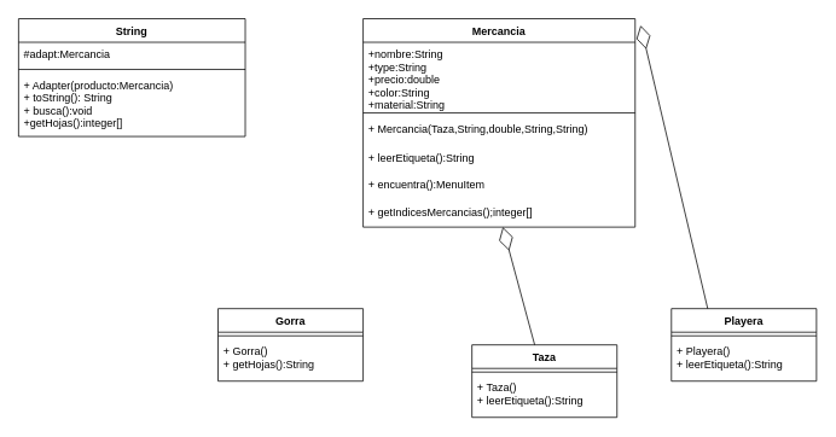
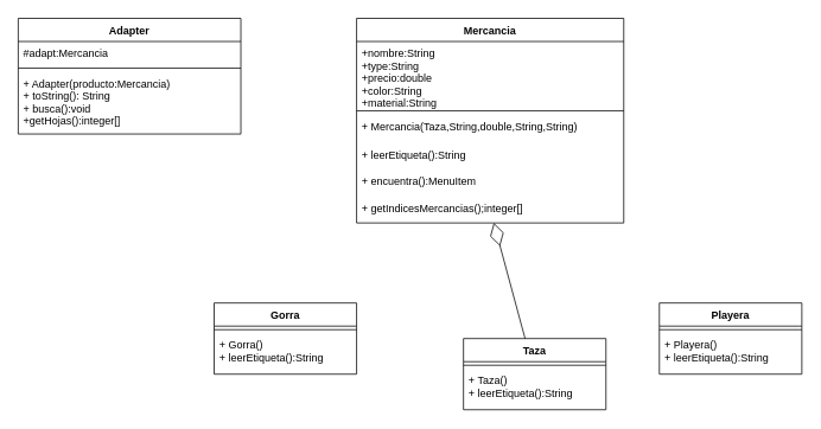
  <mxCell id="0" />
  <mxCell id="1" parent="0" />
  <mxCell id="2" value="Mercancia" style="swimlane;fontStyle=1;align=center;verticalAlign=top;childLayout=stackLayout;horizontal=1;startSize=26;horizontalStack=0;resizeParent=1;resizeParentMax=0;resizeLast=0;collapsible=1;marginBottom=0;" parent="1" vertex="1"><mxGeometry x="400" y="20" width="300" height="230" as="geometry" /></mxCell>
  <mxCell id="3" value="+nombre:String&#10;+type:String&#10;+precio:double&#10;+color:String&#10;+material:String" style="text;strokeColor=none;fillColor=none;align=left;verticalAlign=top;spacingLeft=4;spacingRight=4;overflow=hidden;rotatable=0;points=[[0,0.5],[1,0.5]];portConstraint=eastwest;" parent="2" vertex="1"><mxGeometry y="26" width="300" height="74" as="geometry" /></mxCell>
  <mxCell id="4" value="" style="line;strokeWidth=1;fillColor=none;align=left;verticalAlign=middle;spacingTop=-1;spacingLeft=3;spacingRight=3;rotatable=0;labelPosition=right;points=[];portConstraint=eastwest;" parent="2" vertex="1"><mxGeometry y="100" width="300" height="8" as="geometry" /></mxCell>
  <mxCell id="5" value="+ Mercancia(Taza,String,double,String,String)" style="text;strokeColor=none;fillColor=none;align=left;verticalAlign=top;spacingLeft=4;spacingRight=4;overflow=hidden;rotatable=0;points=[[0,0.5],[1,0.5]];portConstraint=eastwest;" parent="2" vertex="1"><mxGeometry y="108" width="300" height="32" as="geometry" /></mxCell>
  <mxCell id="6" value="+ leerEtiqueta():String" style="text;strokeColor=none;fillColor=none;align=left;verticalAlign=top;spacingLeft=4;spacingRight=4;overflow=hidden;rotatable=0;points=[[0,0.5],[1,0.5]];portConstraint=eastwest;" vertex="1" parent="2"><mxGeometry y="140" width="300" height="30" as="geometry" /></mxCell>
  <mxCell id="7" value="+ encuentra():MenuItem" style="text;strokeColor=none;fillColor=none;align=left;verticalAlign=top;spacingLeft=4;spacingRight=4;overflow=hidden;rotatable=0;points=[[0,0.5],[1,0.5]];portConstraint=eastwest;" vertex="1" parent="2"><mxGeometry y="170" width="300" height="30" as="geometry" /></mxCell>
  <mxCell id="8" value="+ getIndicesMercancias();integer[]" style="text;strokeColor=none;fillColor=none;align=left;verticalAlign=top;spacingLeft=4;spacingRight=4;overflow=hidden;rotatable=0;points=[[0,0.5],[1,0.5]];portConstraint=eastwest;" vertex="1" parent="2"><mxGeometry y="200" width="300" height="30" as="geometry" /></mxCell>
- <mxCell id="9" value="String" style="swimlane;fontStyle=1;align=center;verticalAlign=top;childLayout=stackLayout;horizontal=1;startSize=26;horizontalStack=0;resizeParent=1;resizeParentMax=0;resizeLast=0;collapsible=1;marginBottom=0;" parent="1" vertex="1"><mxGeometry x="20" y="20" width="250" height="130" as="geometry" /></mxCell>
+ <mxCell id="9" value="Adapter" style="swimlane;fontStyle=1;align=center;verticalAlign=top;childLayout=stackLayout;horizontal=1;startSize=26;horizontalStack=0;resizeParent=1;resizeParentMax=0;resizeLast=0;collapsible=1;marginBottom=0;" parent="1" vertex="1"><mxGeometry x="20" y="20" width="250" height="130" as="geometry" /></mxCell>
  <mxCell id="10" value="#adapt:Mercancia" style="text;strokeColor=none;fillColor=none;align=left;verticalAlign=top;spacingLeft=4;spacingRight=4;overflow=hidden;rotatable=0;points=[[0,0.5],[1,0.5]];portConstraint=eastwest;" parent="9" vertex="1"><mxGeometry y="26" width="250" height="26" as="geometry" /></mxCell>
  <mxCell id="11" value="" style="line;strokeWidth=1;fillColor=none;align=left;verticalAlign=middle;spacingTop=-1;spacingLeft=3;spacingRight=3;rotatable=0;labelPosition=right;points=[];portConstraint=eastwest;" parent="9" vertex="1"><mxGeometry y="52" width="250" height="8" as="geometry" /></mxCell>
  <mxCell id="12" value="+ Adapter(producto:Mercancia)&#10;+ toString(): String&#10;+ busca():void&#10;+getHojas():integer[]" style="text;strokeColor=none;fillColor=none;align=left;verticalAlign=top;spacingLeft=4;spacingRight=4;overflow=hidden;rotatable=0;points=[[0,0.5],[1,0.5]];portConstraint=eastwest;" parent="9" vertex="1"><mxGeometry y="60" width="250" height="70" as="geometry" /></mxCell>
  <mxCell id="13" value="Gorra" style="swimlane;fontStyle=1;align=center;verticalAlign=top;childLayout=stackLayout;horizontal=1;startSize=26;horizontalStack=0;resizeParent=1;resizeParentMax=0;resizeLast=0;collapsible=1;marginBottom=0;" parent="1" vertex="1"><mxGeometry x="240" y="340" width="160" height="80" as="geometry" /></mxCell>
  <mxCell id="14" value="" style="line;strokeWidth=1;fillColor=none;align=left;verticalAlign=middle;spacingTop=-1;spacingLeft=3;spacingRight=3;rotatable=0;labelPosition=right;points=[];portConstraint=eastwest;" parent="13" vertex="1"><mxGeometry y="26" width="160" height="8" as="geometry" /></mxCell>
- <mxCell id="15" value="+ Gorra()&#10;+ getHojas():String" style="text;strokeColor=none;fillColor=none;align=left;verticalAlign=top;spacingLeft=4;spacingRight=4;overflow=hidden;rotatable=0;points=[[0,0.5],[1,0.5]];portConstraint=eastwest;" parent="13" vertex="1"><mxGeometry y="34" width="160" height="46" as="geometry" /></mxCell>
+ <mxCell id="15" value="+ Gorra()&#10;+ leerEtiqueta():String" style="text;strokeColor=none;fillColor=none;align=left;verticalAlign=top;spacingLeft=4;spacingRight=4;overflow=hidden;rotatable=0;points=[[0,0.5],[1,0.5]];portConstraint=eastwest;" parent="13" vertex="1"><mxGeometry y="34" width="160" height="46" as="geometry" /></mxCell>
  <mxCell id="16" value="Taza" style="swimlane;fontStyle=1;align=center;verticalAlign=top;childLayout=stackLayout;horizontal=1;startSize=26;horizontalStack=0;resizeParent=1;resizeParentMax=0;resizeLast=0;collapsible=1;marginBottom=0;" parent="1" vertex="1"><mxGeometry x="520" y="380" width="160" height="80" as="geometry" /></mxCell>
  <mxCell id="17" value="" style="line;strokeWidth=1;fillColor=none;align=left;verticalAlign=middle;spacingTop=-1;spacingLeft=3;spacingRight=3;rotatable=0;labelPosition=right;points=[];portConstraint=eastwest;" parent="16" vertex="1"><mxGeometry y="26" width="160" height="8" as="geometry" /></mxCell>
  <mxCell id="18" value="+ Taza()&#10;+ leerEtiqueta():String" style="text;strokeColor=none;fillColor=none;align=left;verticalAlign=top;spacingLeft=4;spacingRight=4;overflow=hidden;rotatable=0;points=[[0,0.5],[1,0.5]];portConstraint=eastwest;" parent="16" vertex="1"><mxGeometry y="34" width="160" height="46" as="geometry" /></mxCell>
  <mxCell id="19" value="Playera" style="swimlane;fontStyle=1;align=center;verticalAlign=top;childLayout=stackLayout;horizontal=1;startSize=26;horizontalStack=0;resizeParent=1;resizeParentMax=0;resizeLast=0;collapsible=1;marginBottom=0;" parent="1" vertex="1"><mxGeometry x="740" y="340" width="160" height="80" as="geometry" /></mxCell>
  <mxCell id="20" value="" style="line;strokeWidth=1;fillColor=none;align=left;verticalAlign=middle;spacingTop=-1;spacingLeft=3;spacingRight=3;rotatable=0;labelPosition=right;points=[];portConstraint=eastwest;" parent="19" vertex="1"><mxGeometry y="26" width="160" height="8" as="geometry" /></mxCell>
  <mxCell id="21" value="+ Playera()&#10;+ leerEtiqueta():String" style="text;strokeColor=none;fillColor=none;align=left;verticalAlign=top;spacingLeft=4;spacingRight=4;overflow=hidden;rotatable=0;points=[[0,0.5],[1,0.5]];portConstraint=eastwest;" parent="19" vertex="1"><mxGeometry y="34" width="160" height="46" as="geometry" /></mxCell>
  <mxCell id="22" value="" style="endArrow=diamondThin;endFill=0;endSize=24;html=1;" parent="1" source="16" target="8" edge="1"><mxGeometry width="160" relative="1" as="geometry"><mxPoint x="500" y="310" as="sourcePoint" /><mxPoint x="660" y="310" as="targetPoint" /></mxGeometry></mxCell>
- <mxCell id="23" value="" style="endArrow=diamondThin;endFill=0;endSize=24;html=1;exitX=0.25;exitY=0;exitDx=0;exitDy=0;entryX=1.02;entryY=0.032;entryDx=0;entryDy=0;entryPerimeter=0;" parent="1" source="19" target="2" edge="1"><mxGeometry width="160" relative="1" as="geometry"><mxPoint x="690" y="280" as="sourcePoint" /><mxPoint x="850" y="280" as="targetPoint" /></mxGeometry></mxCell>
